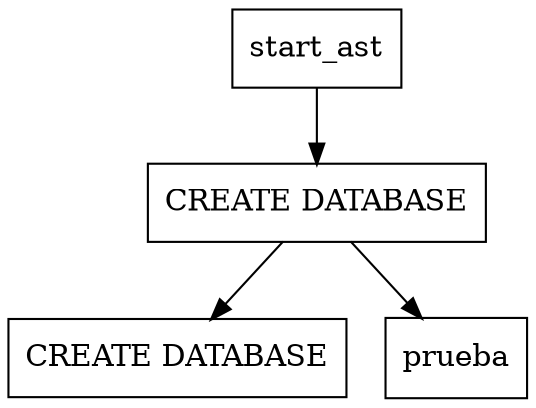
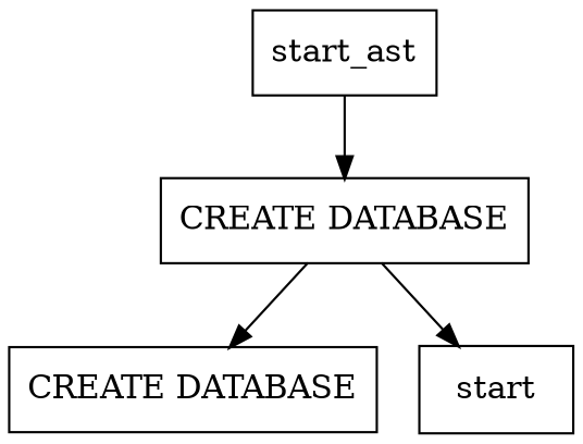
  digraph {
    node [shape=record]
    n1 [label="CREATE DATABASE"]
    n2 [label="CREATE DATABASE"]
-   n3 [label=prueba]
+   n3 [label=start]
    start_ast
    n1 -> n2
    n1 -> n3
    start_ast -> n1
  }
